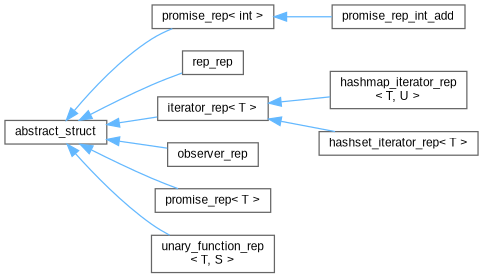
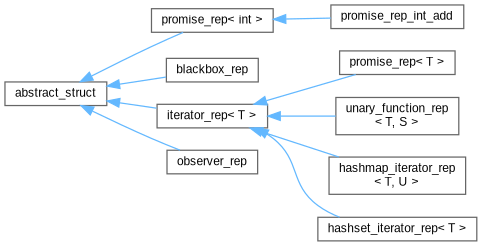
  digraph {
    fontname="Liberation Sans"
    rankdir=LR
    node [color=grey40 fillcolor=white fontname="Liberation Sans" fontsize=10 shape=box style=filled]
    edge [color=steelblue1 dir=back fontname="Liberation Sans" fontsize=10 labelfontname=Helvetica labelfontsize=10 style=solid]
    n1 [height=0.2 label=abstract_struct width=0.4]
    n2 [height=0.2 label="promise_rep\< int \>" width=0.4]
-   n3 [height=0.2 label=rep_rep width=0.4]
+   n3 [height=0.2 label=blackbox_rep width=0.4]
    n4 [height=0.2 label="iterator_rep\< T \>" width=0.4]
    n5 [height=0.2 label=observer_rep width=0.4]
    n6 [height=0.2 label="promise_rep\< T \>" width=0.4]
    n7 [height=0.2 label="unary_function_rep\l\< T, S \>" width=0.4]
    n8 [height=0.2 label=promise_rep_int_add width=0.4]
    n9 [height=0.2 label="hashmap_iterator_rep\l\< T, U \>" width=0.4]
    n10 [height=0.2 label="hashset_iterator_rep\< T \>" width=0.4]
    n1 -> n2
    n1 -> n3
    n1 -> n4
    n1 -> n5
-   n1 -> n6
-   n1 -> n7
+   n4 -> n6
+   n4 -> n7
    n2 -> n8
    n4 -> n9
    n4 -> n10
  }
